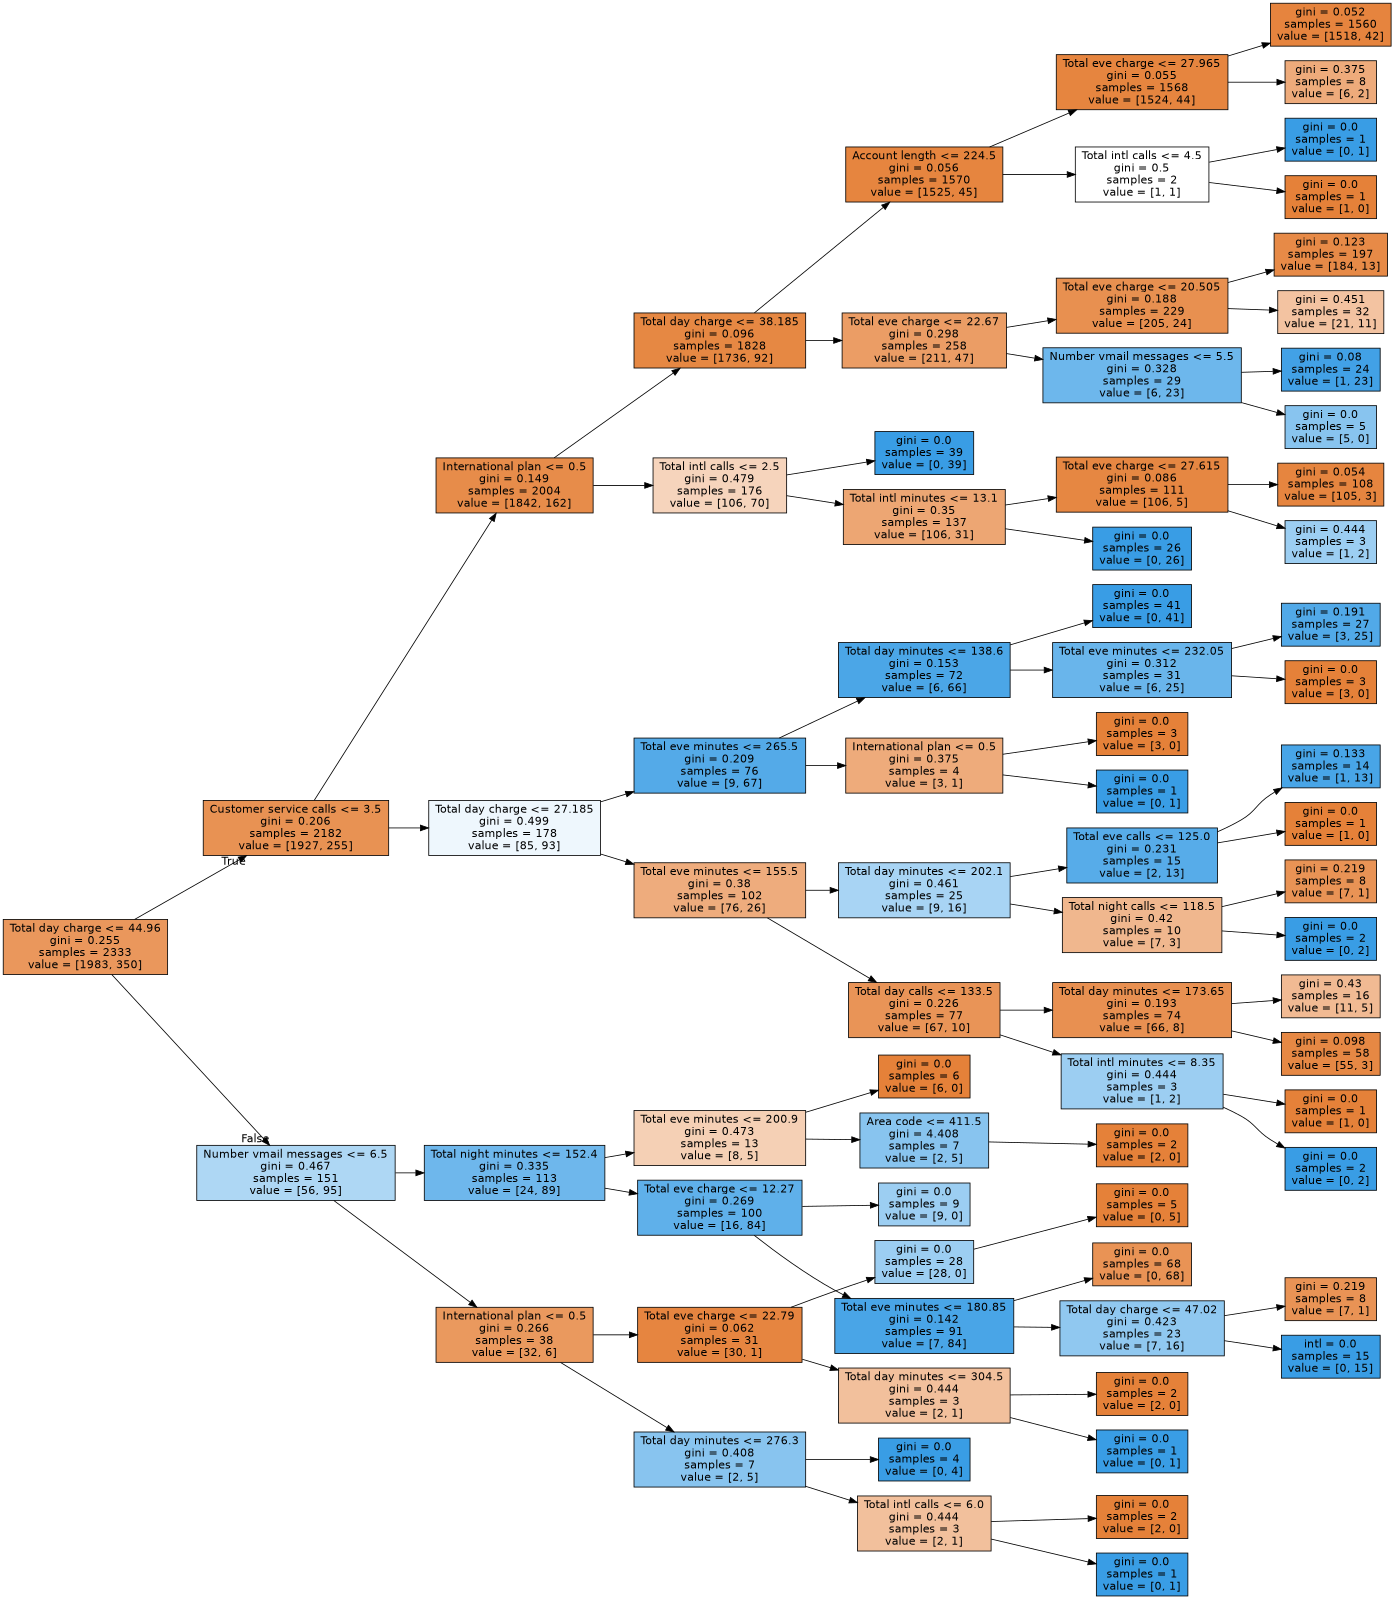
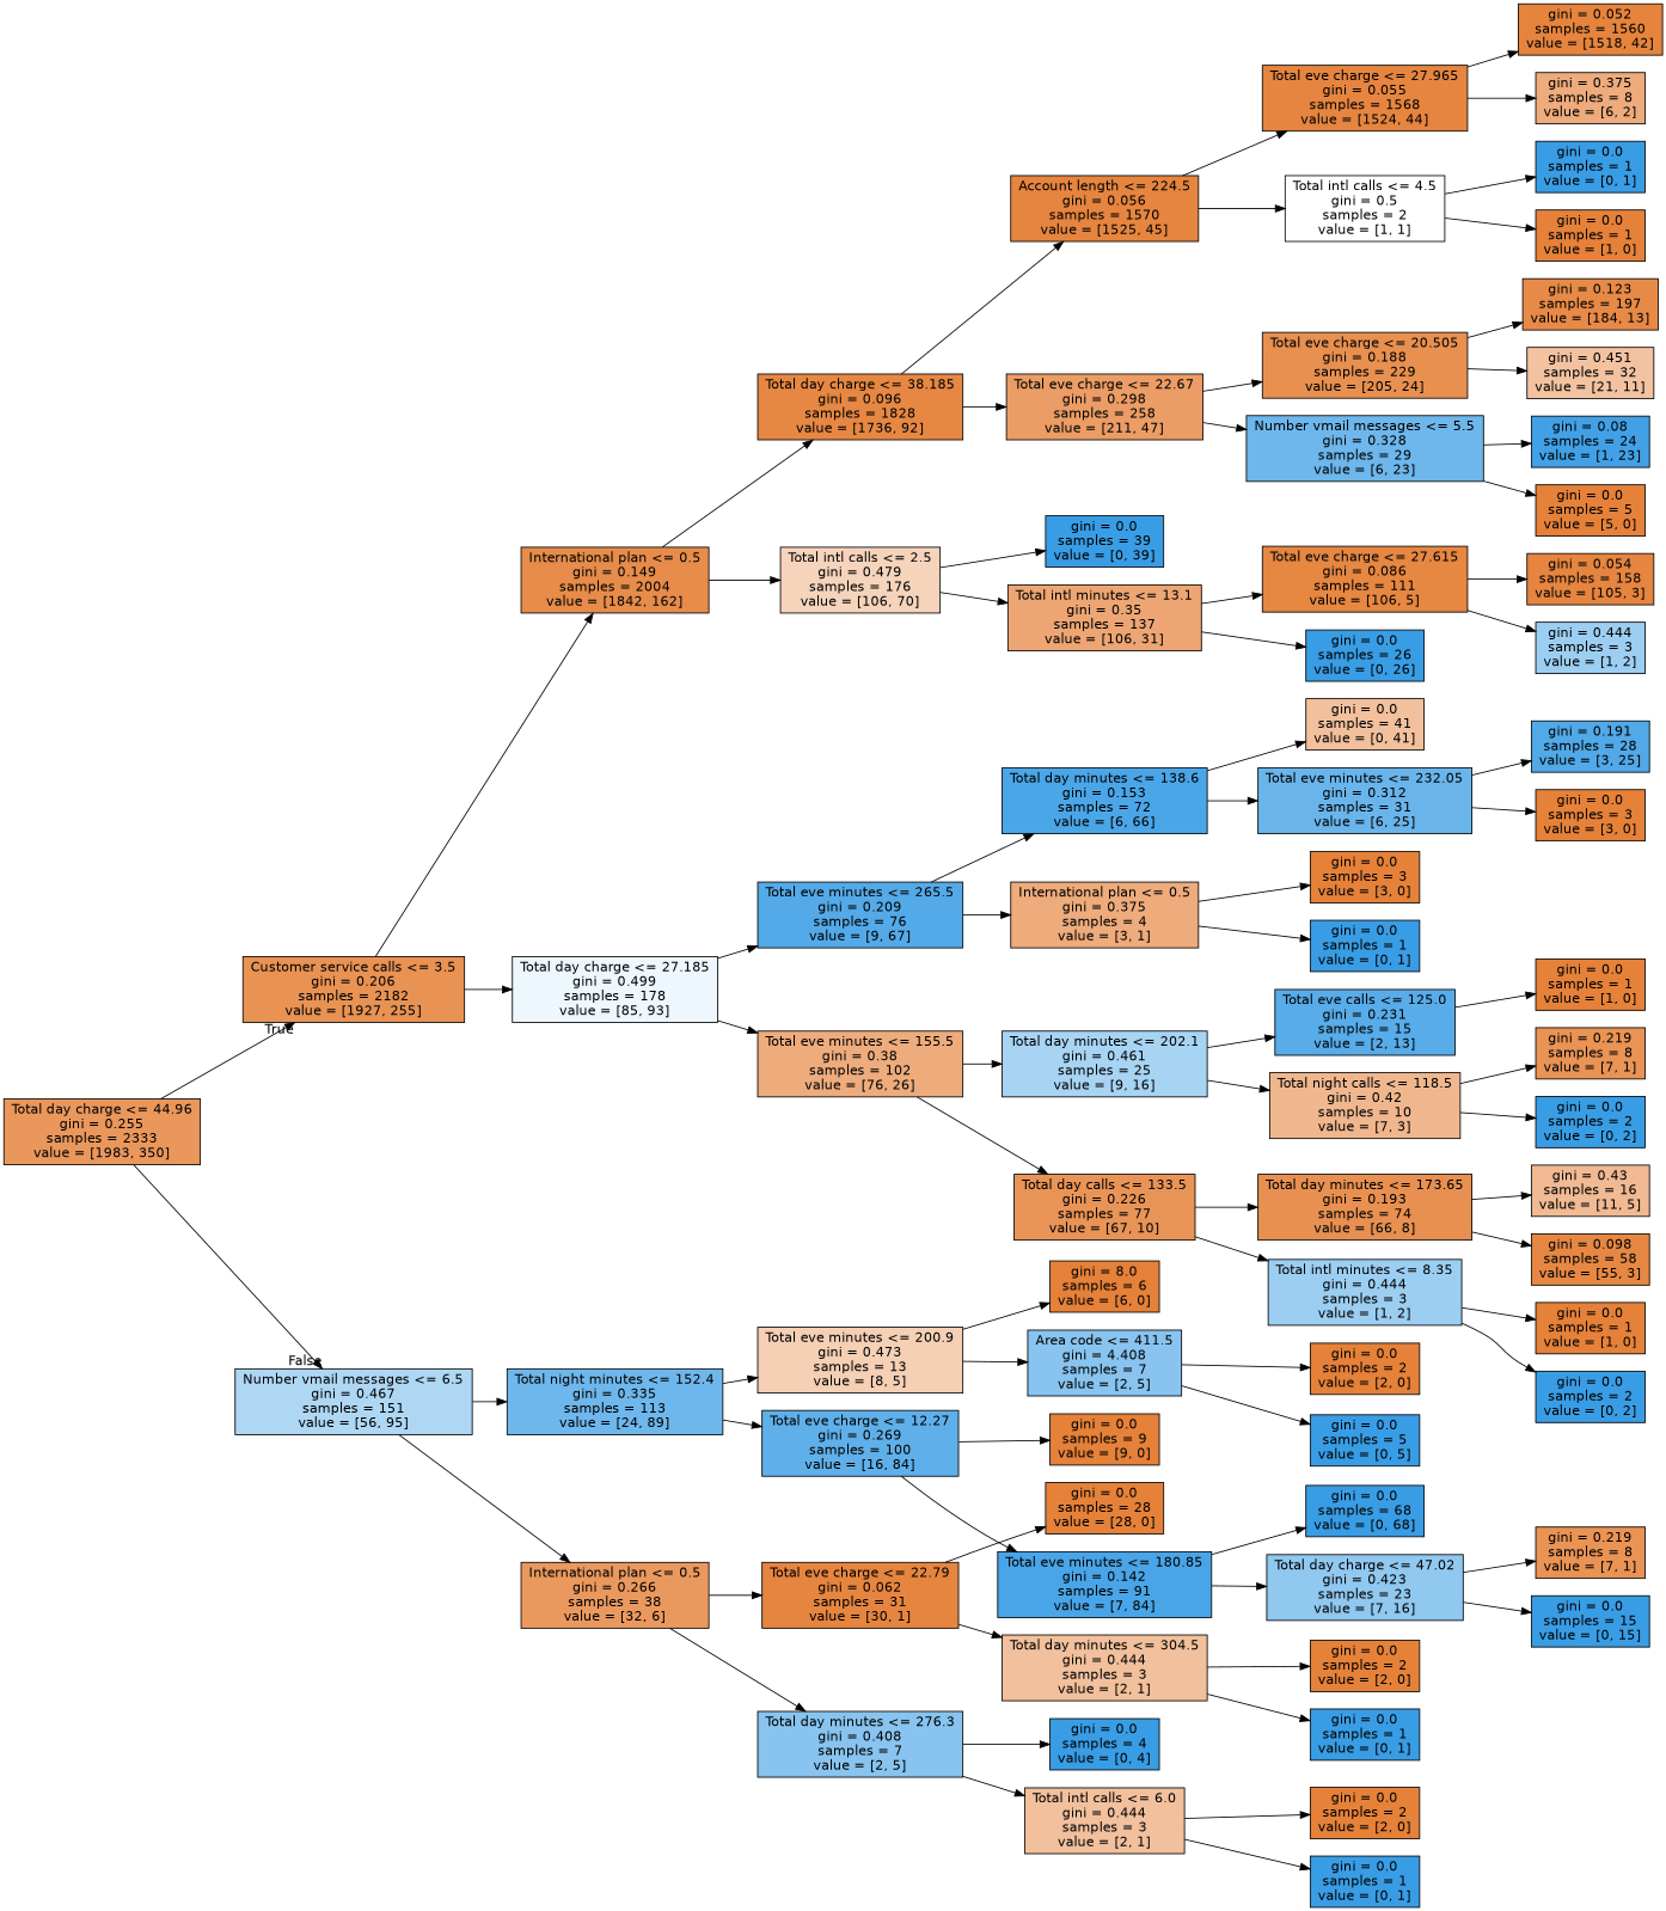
  digraph {
    rankdir=LR
    node [color=black fillcolor="#399de5" fontname=helvetica shape=box style=filled]
    edge [fontname=helvetica]
    n1 [fillcolor="#ea975c" label="Total day charge <= 44.96\ngini = 0.255\nsamples = 2333\nvalue = [1983, 350]"]
    n2 [fillcolor="#e89253" label="Customer service calls <= 3.5\ngini = 0.206\nsamples = 2182\nvalue = [1927, 255]"]
    n3 [fillcolor="#aed7f4" label="Number vmail messages <= 6.5\ngini = 0.467\nsamples = 151\nvalue = [56, 95]"]
    n4 [fillcolor="#e78c4a" label="International plan <= 0.5\ngini = 0.149\nsamples = 2004\nvalue = [1842, 162]"]
    n5 [fillcolor="#eef7fd" label="Total day charge <= 27.185\ngini = 0.499\nsamples = 178\nvalue = [85, 93]"]
    n6 [fillcolor="#6eb7ec" label="Total night minutes <= 152.4\ngini = 0.335\nsamples = 113\nvalue = [24, 89]"]
    n7 [fillcolor="#ea995e" label="International plan <= 0.5\ngini = 0.266\nsamples = 38\nvalue = [32, 6]"]
    n8 [fillcolor="#e68843" label="Total day charge <= 38.185\ngini = 0.096\nsamples = 1828\nvalue = [1736, 92]"]
    n9 [fillcolor="#f6d4bc" label="Total intl calls <= 2.5\ngini = 0.479\nsamples = 176\nvalue = [106, 70]"]
    n10 [fillcolor="#54aae8" label="Total eve minutes <= 265.5\ngini = 0.209\nsamples = 76\nvalue = [9, 67]"]
    n11 [fillcolor="#eeac7d" label="Total eve minutes <= 155.5\ngini = 0.38\nsamples = 102\nvalue = [76, 26]"]
    n12 [fillcolor="#e6853f" label="Account length <= 224.5\ngini = 0.056\nsamples = 1570\nvalue = [1525, 45]"]
    n13 [fillcolor="#eb9d65" label="Total eve charge <= 22.67\ngini = 0.298\nsamples = 258\nvalue = [211, 47]"]
    n14 [label="gini = 0.0\nsamples = 39\nvalue = [0, 39]"]
    n15 [fillcolor="#eda673" label="Total intl minutes <= 13.1\ngini = 0.35\nsamples = 137\nvalue = [106, 31]"]
    n16 [fillcolor="#e6853f" label="Total eve charge <= 27.965\ngini = 0.055\nsamples = 1568\nvalue = [1524, 44]"]
    n17 [fillcolor="#ffffff" label="Total intl calls <= 4.5\ngini = 0.5\nsamples = 2\nvalue = [1, 1]"]
    n18 [fillcolor="#e89050" label="Total eve charge <= 20.505\ngini = 0.188\nsamples = 229\nvalue = [205, 24]"]
    n19 [fillcolor="#6db7ec" label="Number vmail messages <= 5.5\ngini = 0.328\nsamples = 29\nvalue = [6, 23]"]
    n20 [fillcolor="#e6843e" label="gini = 0.052\nsamples = 1560\nvalue = [1518, 42]"]
    n21 [fillcolor="#eeab7b" label="gini = 0.375\nsamples = 8\nvalue = [6, 2]"]
    n22 [label="gini = 0.0\nsamples = 1\nvalue = [0, 1]"]
    n23 [fillcolor="#e58139" label="gini = 0.0\nsamples = 1\nvalue = [1, 0]"]
    n24 [fillcolor="#e78a47" label="gini = 0.123\nsamples = 197\nvalue = [184, 13]"]
    n25 [fillcolor="#f3c3a1" label="gini = 0.451\nsamples = 32\nvalue = [21, 11]"]
    n26 [fillcolor="#42a1e6" label="gini = 0.08\nsamples = 24\nvalue = [1, 23]"]
-   n27 [fillcolor="#88c4ef" label="gini = 0.0\nsamples = 5\nvalue = [5, 0]"]
+   n27 [fillcolor="#e58139" label="gini = 0.0\nsamples = 5\nvalue = [5, 0]"]
    n28 [fillcolor="#e68742" label="Total eve charge <= 27.615\ngini = 0.086\nsamples = 111\nvalue = [106, 5]"]
    n29 [label="gini = 0.0\nsamples = 26\nvalue = [0, 26]"]
-   n30 [fillcolor="#e6853f" label="gini = 0.054\nsamples = 108\nvalue = [105, 3]"]
+   n30 [fillcolor="#e6853f" label="gini = 0.054\nsamples = 158\nvalue = [105, 3]"]
    n31 [fillcolor="#9ccef2" label="gini = 0.444\nsamples = 3\nvalue = [1, 2]"]
    n32 [fillcolor="#4ba6e7" label="Total day minutes <= 138.6\ngini = 0.153\nsamples = 72\nvalue = [6, 66]"]
    n33 [fillcolor="#eeab7b" label="International plan <= 0.5\ngini = 0.375\nsamples = 4\nvalue = [3, 1]"]
    n34 [fillcolor="#a8d4f4" label="Total day minutes <= 202.1\ngini = 0.461\nsamples = 25\nvalue = [9, 16]"]
    n35 [fillcolor="#e99457" label="Total day calls <= 133.5\ngini = 0.226\nsamples = 77\nvalue = [67, 10]"]
-   n36 [label="gini = 0.0\nsamples = 41\nvalue = [0, 41]"]
+   n36 [fillcolor="#f2c09c" label="gini = 0.0\nsamples = 41\nvalue = [0, 41]"]
    n37 [fillcolor="#69b5eb" label="Total eve minutes <= 232.05\ngini = 0.312\nsamples = 31\nvalue = [6, 25]"]
    n38 [fillcolor="#e58139" label="gini = 0.0\nsamples = 3\nvalue = [3, 0]"]
    n39 [label="gini = 0.0\nsamples = 1\nvalue = [0, 1]"]
-   n40 [fillcolor="#51a9e8" label="gini = 0.191\nsamples = 27\nvalue = [3, 25]"]
+   n40 [fillcolor="#51a9e8" label="gini = 0.191\nsamples = 28\nvalue = [3, 25]"]
    n41 [fillcolor="#e58139" label="gini = 0.0\nsamples = 3\nvalue = [3, 0]"]
    n42 [fillcolor="#57ace9" label="Total eve calls <= 125.0\ngini = 0.231\nsamples = 15\nvalue = [2, 13]"]
    n43 [fillcolor="#f0b78e" label="Total night calls <= 118.5\ngini = 0.42\nsamples = 10\nvalue = [7, 3]"]
    n44 [fillcolor="#e89051" label="Total day minutes <= 173.65\ngini = 0.193\nsamples = 74\nvalue = [66, 8]"]
    n45 [fillcolor="#9ccef2" label="Total intl minutes <= 8.35\ngini = 0.444\nsamples = 3\nvalue = [1, 2]"]
-   n46 [fillcolor="#48a5e7" label="gini = 0.133\nsamples = 14\nvalue = [1, 13]"]
    n47 [fillcolor="#e58139" label="gini = 0.0\nsamples = 1\nvalue = [1, 0]"]
    n48 [fillcolor="#e99355" label="gini = 0.219\nsamples = 8\nvalue = [7, 1]"]
    n49 [label="gini = 0.0\nsamples = 2\nvalue = [0, 2]"]
    n50 [fillcolor="#f1ba93" label="gini = 0.43\nsamples = 16\nvalue = [11, 5]"]
    n51 [fillcolor="#e68844" label="gini = 0.098\nsamples = 58\nvalue = [55, 3]"]
    n52 [fillcolor="#e58139" label="gini = 0.0\nsamples = 1\nvalue = [1, 0]"]
    n53 [label="gini = 0.0\nsamples = 2\nvalue = [0, 2]"]
    n54 [fillcolor="#f5d0b5" label="Total eve minutes <= 200.9\ngini = 0.473\nsamples = 13\nvalue = [8, 5]"]
    n55 [fillcolor="#5fb0ea" label="Total eve charge <= 12.27\ngini = 0.269\nsamples = 100\nvalue = [16, 84]"]
    n56 [fillcolor="#e68540" label="Total eve charge <= 22.79\ngini = 0.062\nsamples = 31\nvalue = [30, 1]"]
    n57 [fillcolor="#88c4ef" label="Total day minutes <= 276.3\ngini = 0.408\nsamples = 7\nvalue = [2, 5]"]
-   n58 [fillcolor="#e58139" label="gini = 0.0\nsamples = 6\nvalue = [6, 0]"]
+   n58 [fillcolor="#e58139" label="gini = 8.0\nsamples = 6\nvalue = [6, 0]"]
    n59 [fillcolor="#88c4ef" label="Area code <= 411.5\ngini = 4.408\nsamples = 7\nvalue = [2, 5]"]
-   n60 [fillcolor="#9ccef2" label="gini = 0.0\nsamples = 9\nvalue = [9, 0]"]
+   n60 [fillcolor="#e58139" label="gini = 0.0\nsamples = 9\nvalue = [9, 0]"]
    n61 [fillcolor="#49a5e7" label="Total eve minutes <= 180.85\ngini = 0.142\nsamples = 91\nvalue = [7, 84]"]
    n62 [fillcolor="#e58139" label="gini = 0.0\nsamples = 2\nvalue = [2, 0]"]
-   n63 [fillcolor="#e58139" label="gini = 0.0\nsamples = 5\nvalue = [0, 5]"]
+   n63 [label="gini = 0.0\nsamples = 5\nvalue = [0, 5]"]
    n64 [fillcolor="#90c8f0" label="Total day charge <= 47.02\ngini = 0.423\nsamples = 23\nvalue = [7, 16]"]
-   n65 [fillcolor="#e99355" label="gini = 0.0\nsamples = 68\nvalue = [0, 68]"]
+   n65 [label="gini = 0.0\nsamples = 68\nvalue = [0, 68]"]
    n66 [fillcolor="#e99355" label="gini = 0.219\nsamples = 8\nvalue = [7, 1]"]
-   n67 [label="intl = 0.0\nsamples = 15\nvalue = [0, 15]"]
-   n68 [fillcolor="#9ccef2" label="gini = 0.0\nsamples = 28\nvalue = [28, 0]"]
+   n67 [label="gini = 0.0\nsamples = 15\nvalue = [0, 15]"]
+   n68 [fillcolor="#e58139" label="gini = 0.0\nsamples = 28\nvalue = [28, 0]"]
    n69 [fillcolor="#f2c09c" label="Total day minutes <= 304.5\ngini = 0.444\nsamples = 3\nvalue = [2, 1]"]
    n70 [label="gini = 0.0\nsamples = 4\nvalue = [0, 4]"]
    n71 [fillcolor="#f2c09c" label="Total intl calls <= 6.0\ngini = 0.444\nsamples = 3\nvalue = [2, 1]"]
    n72 [fillcolor="#e58139" label="gini = 0.0\nsamples = 2\nvalue = [2, 0]"]
    n73 [label="gini = 0.0\nsamples = 1\nvalue = [0, 1]"]
    n74 [fillcolor="#e58139" label="gini = 0.0\nsamples = 2\nvalue = [2, 0]"]
    n75 [label="gini = 0.0\nsamples = 1\nvalue = [0, 1]"]
    n1 -> n2 [headlabel=True labelangle=45 labeldistance=2.5]
    n1 -> n3 [headlabel=False labelangle=-45 labeldistance=2.5]
    n2 -> n4
    n2 -> n5
    n3 -> n6
    n3 -> n7
    n4 -> n8
    n4 -> n9
    n5 -> n10
    n5 -> n11
    n6 -> n54
    n6 -> n55
    n7 -> n56
    n7 -> n57
    n8 -> n12
    n8 -> n13
    n9 -> n14
    n9 -> n15
    n10 -> n32
    n10 -> n33
    n11 -> n34
    n11 -> n35
    n12 -> n16
    n12 -> n17
    n13 -> n18
    n13 -> n19
    n15 -> n28
    n15 -> n29
    n16 -> n20
    n16 -> n21
    n17 -> n22
    n17 -> n23
    n18 -> n24
    n18 -> n25
    n19 -> n26
    n19 -> n27
    n28 -> n30
    n28 -> n31
    n32 -> n36
    n32 -> n37
    n33 -> n38
    n33 -> n39
    n34 -> n42
    n34 -> n43
    n35 -> n44
    n35 -> n45
    n37 -> n40
    n37 -> n41
-   n42 -> n46
    n42 -> n47
    n43 -> n48
    n43 -> n49
    n44 -> n50
    n44 -> n51
    n45 -> n52
    n45 -> n53
    n54 -> n58
    n54 -> n59
    n55 -> n60
    n55 -> n61
    n56 -> n68
    n56 -> n69
    n57 -> n70
    n57 -> n71
    n59 -> n62
-   n68 -> n63
+   n59 -> n63
    n61 -> n64
    n61 -> n65
    n64 -> n66
    n64 -> n67
    n69 -> n72
    n69 -> n73
    n71 -> n74
    n71 -> n75
  }
